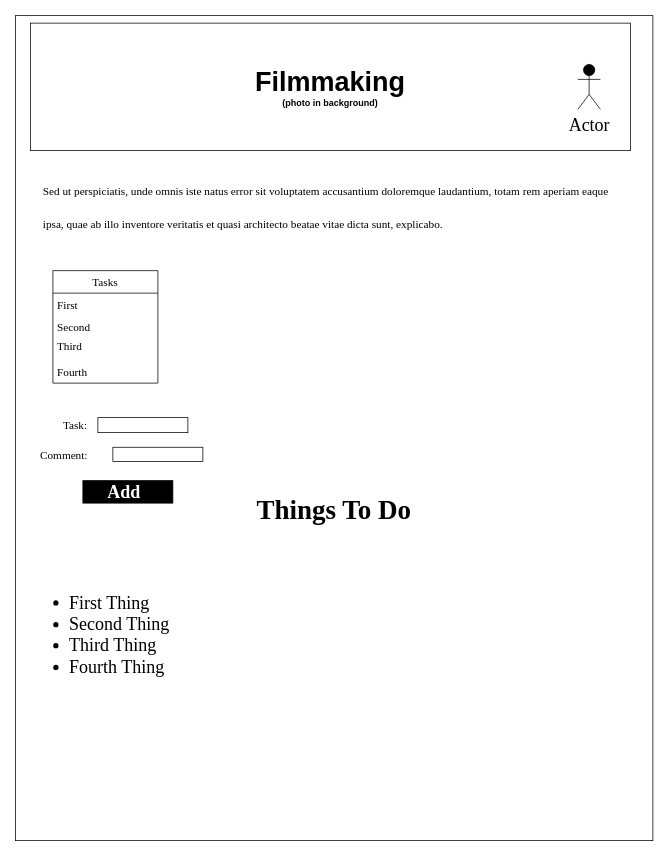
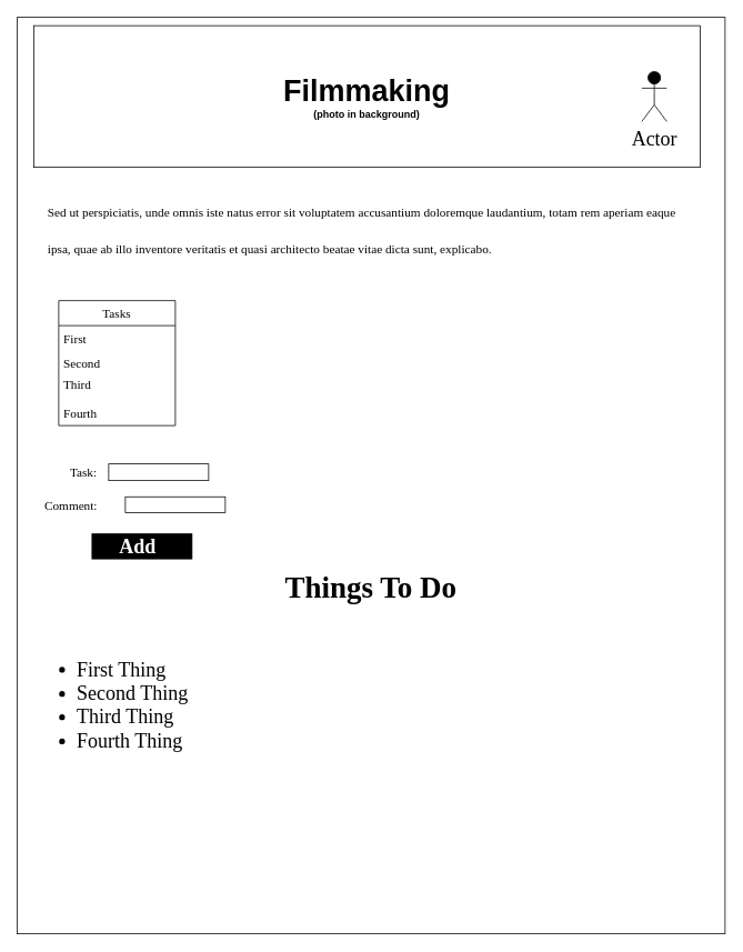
  <mxCell id="0" />
  <mxCell id="1" parent="0" />
  <mxCell id="2" value="" style="rounded=0;whiteSpace=wrap;html=1;spacing=0;align=left;" vertex="1" parent="1"><mxGeometry width="850" height="1100" as="geometry" x="20" y="20" /></mxCell>
  <mxCell id="3" value="&lt;font style=&quot;font-size: 36px&quot;&gt;Filmmaking&lt;/font&gt;&lt;br&gt;(photo in background)" style="rounded=0;whiteSpace=wrap;html=1;fontStyle=1" vertex="1" parent="1"><mxGeometry x="40" y="30" width="800" height="170" as="geometry" /></mxCell>
  <mxCell id="4" value="&lt;span style=&quot;line-height: 0.7;&quot;&gt;&lt;font style=&quot;font-size: 15px ; line-height: 0.3&quot;&gt;Sed ut perspiciatis, unde omnis iste natus error sit voluptatem accusantium doloremque laudantium, totam rem aperiam eaque ipsa, quae ab illo inventore veritatis et quasi architecto beatae vitae dicta sunt, explicabo.&lt;/font&gt;&lt;/span&gt;" style="text;html=1;strokeColor=none;fillColor=none;align=left;verticalAlign=middle;whiteSpace=wrap;rounded=0;fontSize=36;spacing=5;spacingTop=0;spacingLeft=12;fontFamily=Verdana;labelPosition=center;verticalLabelPosition=middle;" vertex="1" parent="1"><mxGeometry x="40" y="190" width="800" height="160" as="geometry" /></mxCell>
  <mxCell id="5" value="Tasks" style="swimlane;fontStyle=0;childLayout=stackLayout;horizontal=1;startSize=30;horizontalStack=0;resizeParent=1;resizeParentMax=0;resizeLast=0;collapsible=1;marginBottom=0;labelBackgroundColor=#FFFFFF;fontFamily=Verdana;fontSize=15;fontColor=#000000;" vertex="1" parent="1"><mxGeometry x="70" y="360" width="140" height="150" as="geometry" /></mxCell>
  <mxCell id="6" value="First" style="text;strokeColor=none;fillColor=none;align=left;verticalAlign=middle;spacingLeft=4;spacingRight=4;overflow=hidden;points=[[0,0.5],[1,0.5]];portConstraint=eastwest;rotatable=0;labelBackgroundColor=#FFFFFF;fontFamily=Verdana;fontSize=15;fontColor=#000000;" vertex="1" parent="5"><mxGeometry y="30" width="140" height="30" as="geometry" /></mxCell>
  <mxCell id="7" value="Second" style="text;strokeColor=none;fillColor=none;align=left;verticalAlign=middle;spacingLeft=4;spacingRight=4;overflow=hidden;points=[[0,0.5],[1,0.5]];portConstraint=eastwest;rotatable=0;labelBackgroundColor=#FFFFFF;fontFamily=Verdana;fontSize=15;fontColor=#000000;" vertex="1" parent="5"><mxGeometry y="60" width="140" height="30" as="geometry" /></mxCell>
  <mxCell id="8" value="Third&#10;" style="text;strokeColor=none;fillColor=none;align=left;verticalAlign=middle;spacingLeft=4;spacingRight=4;overflow=hidden;points=[[0,0.5],[1,0.5]];portConstraint=eastwest;rotatable=0;labelBackgroundColor=#FFFFFF;fontFamily=Verdana;fontSize=15;fontColor=#000000;" vertex="1" parent="5"><mxGeometry y="90" width="140" height="30" as="geometry" /></mxCell>
  <mxCell id="9" value="Fourth" style="text;strokeColor=none;fillColor=none;align=left;verticalAlign=middle;spacingLeft=4;spacingRight=4;overflow=hidden;points=[[0,0.5],[1,0.5]];portConstraint=eastwest;rotatable=0;labelBackgroundColor=#FFFFFF;fontFamily=Verdana;fontSize=15;fontColor=#000000;" vertex="1" parent="5"><mxGeometry y="120" width="140" height="30" as="geometry" /></mxCell>
  <mxCell id="10" value="Task:" style="text;html=1;strokeColor=none;fillColor=none;align=center;verticalAlign=middle;whiteSpace=wrap;rounded=0;labelBackgroundColor=#FFFFFF;fontFamily=Verdana;fontSize=15;fontColor=#000000;" vertex="1" parent="1"><mxGeometry x="70" y="550" width="60" height="30" as="geometry" /></mxCell>
  <mxCell id="11" value="Comment:" style="text;html=1;strokeColor=none;fillColor=none;align=center;verticalAlign=middle;whiteSpace=wrap;rounded=0;labelBackgroundColor=#FFFFFF;fontFamily=Verdana;fontSize=15;fontColor=#000000;" vertex="1" parent="1"><mxGeometry x="55" y="590" width="60" height="30" as="geometry" /></mxCell>
  <mxCell id="12" value="" style="rounded=0;whiteSpace=wrap;html=1;labelBackgroundColor=#FFFFFF;fontFamily=Verdana;fontSize=15;fontColor=#000000;" vertex="1" parent="1"><mxGeometry x="130" y="556" width="120" height="20" as="geometry" /></mxCell>
  <mxCell id="13" value="" style="rounded=0;whiteSpace=wrap;html=1;labelBackgroundColor=#FFFFFF;fontFamily=Verdana;fontSize=15;fontColor=#000000;" vertex="1" parent="1"><mxGeometry x="150" y="595.5" width="120" height="19" as="geometry" /></mxCell>
  <mxCell id="14" value="" style="rounded=0;whiteSpace=wrap;html=1;labelBackgroundColor=#000000;fontFamily=Verdana;fontSize=15;fontColor=#000000;fillColor=#000000;" vertex="1" parent="1"><mxGeometry x="110" y="640" width="120" height="30" as="geometry" /></mxCell>
  <mxCell id="15" value="&lt;font color=&quot;#ffffff&quot; style=&quot;font-size: 24px;&quot;&gt;Add&lt;/font&gt;" style="text;html=1;strokeColor=none;fillColor=none;align=center;verticalAlign=middle;whiteSpace=wrap;rounded=0;labelBackgroundColor=none;fontFamily=Verdana;fontSize=24;fontColor=#000000;fontStyle=1" vertex="1" parent="1"><mxGeometry x="135" y="640" width="60" height="30" as="geometry" /></mxCell>
- <mxCell id="16" value="Things To Do" style="text;html=1;strokeColor=none;fillColor=none;align=center;verticalAlign=middle;whiteSpace=wrap;rounded=0;labelBackgroundColor=#FFFFFF;fontFamily=Verdana;fontSize=36;fontColor=#000000;fontStyle=1" vertex="1" parent="1"><mxGeometry x="285" y="665" width="320" height="30" as="geometry" /></mxCell>
+ <mxCell id="16" value="Things To Do" style="text;html=1;strokeColor=none;fillColor=none;align=center;verticalAlign=middle;whiteSpace=wrap;rounded=0;labelBackgroundColor=#FFFFFF;fontFamily=Verdana;fontSize=36;fontColor=#000000;fontStyle=1" vertex="1" parent="1"><mxGeometry x="285" y="690" width="320" height="30" as="geometry" /></mxCell>
  <mxCell id="17" value="&lt;ul style=&quot;font-size: 24px&quot;&gt;&lt;li&gt;First Thing&lt;/li&gt;&lt;li&gt;Second Thing&lt;/li&gt;&lt;li&gt;Third Thing&lt;/li&gt;&lt;li&gt;Fourth Thing&lt;/li&gt;&lt;/ul&gt;" style="text;html=1;strokeColor=none;fillColor=none;align=left;verticalAlign=bottom;whiteSpace=wrap;rounded=0;labelBackgroundColor=#FFFFFF;fontFamily=Verdana;fontSize=36;fontColor=#000000;horizontal=1;labelPosition=left;verticalLabelPosition=top;rotation=0;" vertex="1" parent="1"><mxGeometry x="430" y="930" width="380" height="160" as="geometry" /></mxCell>
  <mxCell id="18" value="Actor" style="shape=umlActor;verticalLabelPosition=bottom;verticalAlign=top;html=1;outlineConnect=0;labelBackgroundColor=none;fontFamily=Verdana;fontSize=24;fontColor=#000000;fillColor=#000000;" vertex="1" parent="1"><mxGeometry x="770" y="85" width="30" height="60" as="geometry" /></mxCell>
